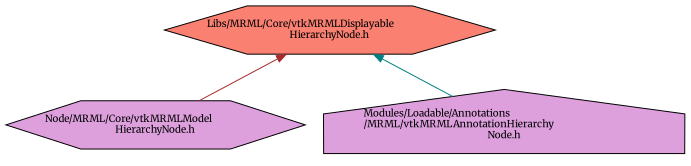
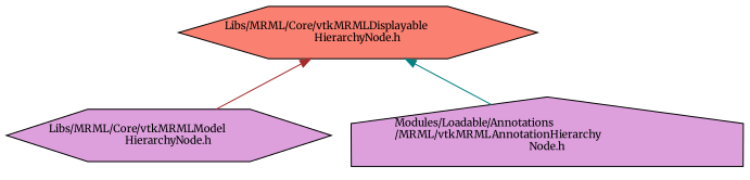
  digraph {
    fontname=Merriweather
    node [color=black fillcolor=plum fontname=Merriweather fontsize=10 shape=hexagon style=filled]
    edge [dir=back fontname=Merriweather fontsize=10 labelfontname=Helvetica labelfontsize=10 style=solid]
    n1 [fillcolor=salmon fontcolor=black height=0.2 label="Libs/MRML/Core/vtkMRMLDisplayable\lHierarchyNode.h" width=0.4]
-   n2 [height=0.2 label="Node/MRML/Core/vtkMRMLModel\lHierarchyNode.h" width=0.4]
+   n2 [height=0.2 label="Libs/MRML/Core/vtkMRMLModel\lHierarchyNode.h" width=0.4]
    n3 [height=0.2 label="Modules/Loadable/Annotations\l/MRML/vtkMRMLAnnotationHierarchy\lNode.h" shape=house width=0.4]
    n1 -> n2 [color=brown]
    n1 -> n3 [color=teal]
  }
